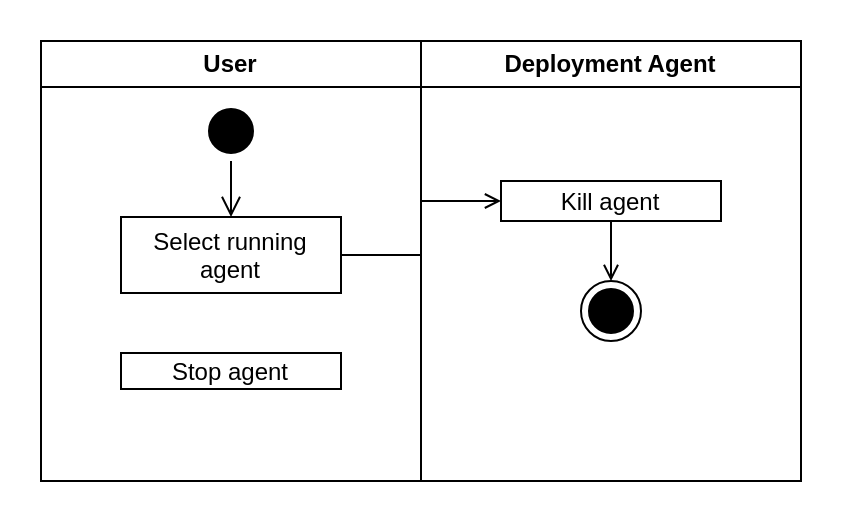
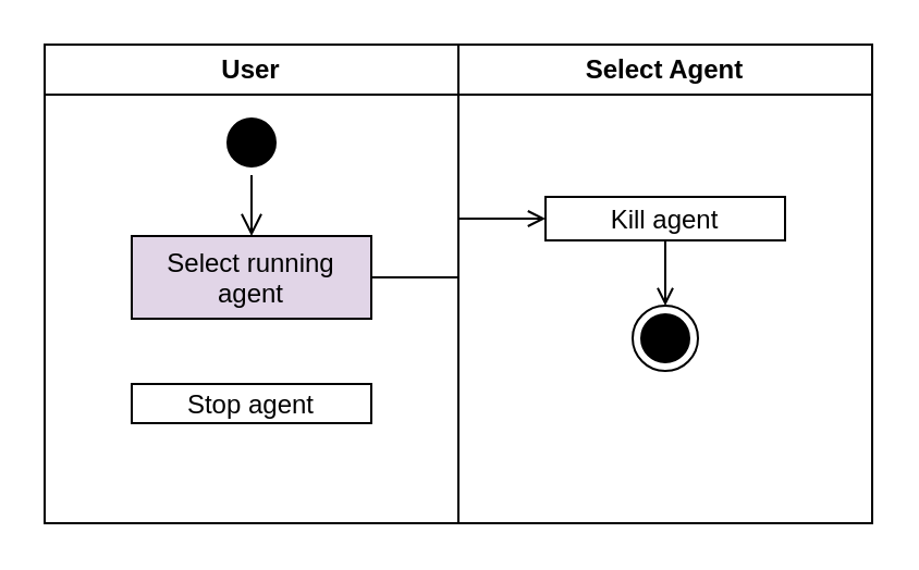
  <mxCell id="0" />
  <mxCell id="1" parent="0" />
  <mxCell id="2" value="User" style="swimlane;whiteSpace=wrap;movable=1;resizable=1;rotatable=1;deletable=1;editable=1;locked=0;connectable=1;" parent="1" vertex="1"><mxGeometry x="20" y="20" width="190" height="220" as="geometry"><mxRectangle x="164.5" y="128" width="70" height="30" as="alternateBounds" /></mxGeometry></mxCell>
  <mxCell id="3" value="" style="ellipse;shape=startState;fillColor=#000000;strokeColor=default;" parent="2" vertex="1"><mxGeometry x="80" y="30" width="30" height="30" as="geometry" /></mxCell>
  <mxCell id="4" value="" style="edgeStyle=elbowEdgeStyle;elbow=horizontal;verticalAlign=bottom;endArrow=open;endSize=8;strokeColor=default;endFill=1;rounded=0;entryX=0.5;entryY=0;entryDx=0;entryDy=0;" parent="2" source="3" target="6" edge="1"><mxGeometry x="100" y="40" as="geometry"><mxPoint x="95" y="80" as="targetPoint" /></mxGeometry></mxCell>
  <mxCell id="5" style="edgeStyle=orthogonalEdgeStyle;rounded=0;orthogonalLoop=1;jettySize=auto;html=1;endArrow=open;endFill=0;" parent="2" source="6" target="10" edge="1"><mxGeometry relative="1" as="geometry" /></mxCell>
- <mxCell id="6" value="Select running&#10;agent" style="" parent="2" vertex="1"><mxGeometry x="40" y="88" width="110" height="38" as="geometry" /></mxCell>
+ <mxCell id="6" value="Select running&#10;agent" style="fillColor=#e1d5e7;" parent="2" vertex="1"><mxGeometry x="40" y="88" width="110" height="38" as="geometry" /></mxCell>
  <mxCell id="7" value="Stop agent" style="" parent="2" vertex="1"><mxGeometry x="40" y="156" width="110" height="18" as="geometry" /></mxCell>
- <mxCell id="8" value="Deployment Agent" style="swimlane;whiteSpace=wrap;startSize=23;movable=1;resizable=1;rotatable=1;deletable=1;editable=1;locked=0;connectable=1;" parent="1" vertex="1"><mxGeometry x="210" y="20" width="190" height="220" as="geometry" /></mxCell>
+ <mxCell id="8" value="Select Agent" style="swimlane;whiteSpace=wrap;startSize=23;movable=1;resizable=1;rotatable=1;deletable=1;editable=1;locked=0;connectable=1;" parent="1" vertex="1"><mxGeometry x="210" y="20" width="190" height="220" as="geometry" /></mxCell>
  <mxCell id="9" style="edgeStyle=orthogonalEdgeStyle;rounded=0;orthogonalLoop=1;jettySize=auto;html=1;exitX=0.5;exitY=1;exitDx=0;exitDy=0;entryX=0.5;entryY=0;entryDx=0;entryDy=0;endArrow=open;endFill=0;" parent="8" source="10" target="11" edge="1"><mxGeometry relative="1" as="geometry" /></mxCell>
  <mxCell id="10" value="Kill agent" style="" parent="8" vertex="1"><mxGeometry x="40" y="70" width="110" height="20" as="geometry" /></mxCell>
  <mxCell id="11" value="" style="ellipse;html=1;shape=endState;fillColor=#000000;strokeColor=default;" parent="8" vertex="1"><mxGeometry x="80" y="120" width="30" height="30" as="geometry" /></mxCell>
